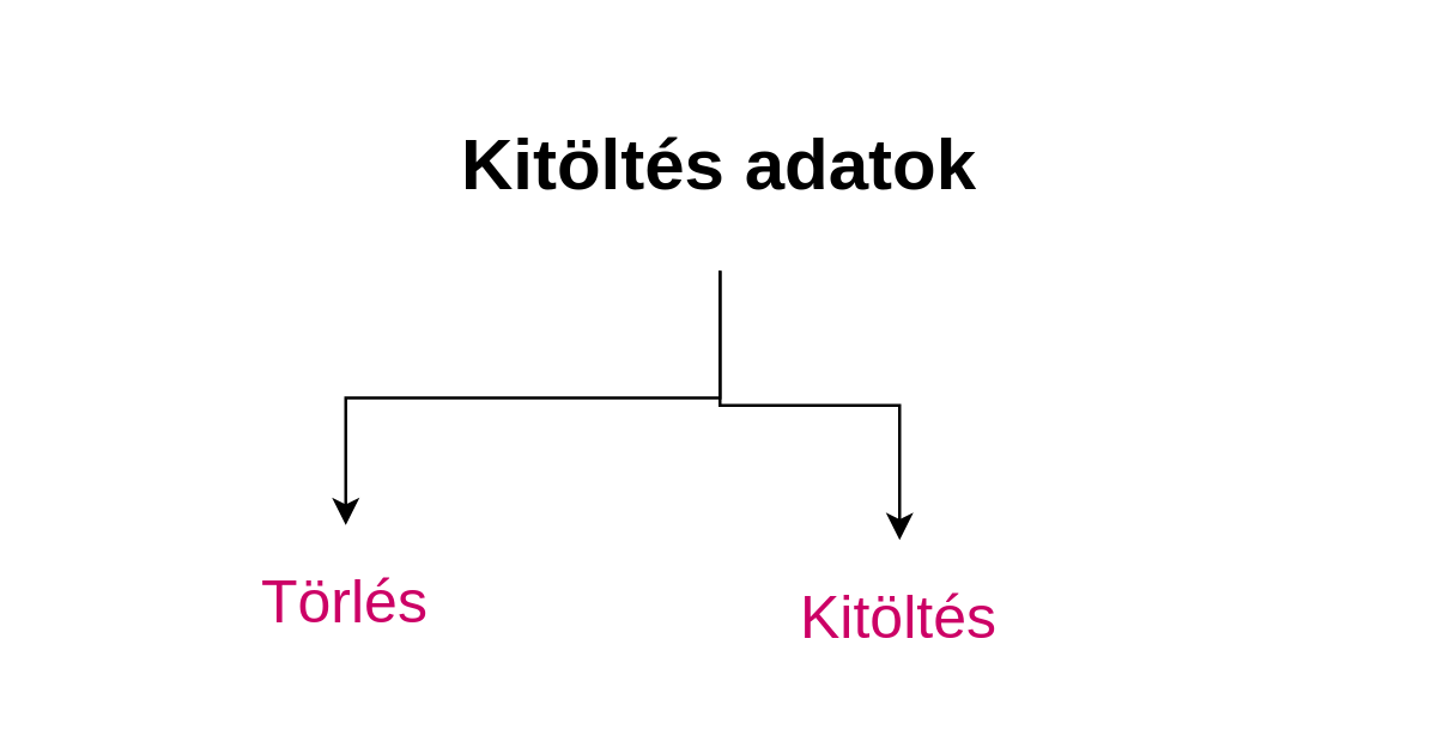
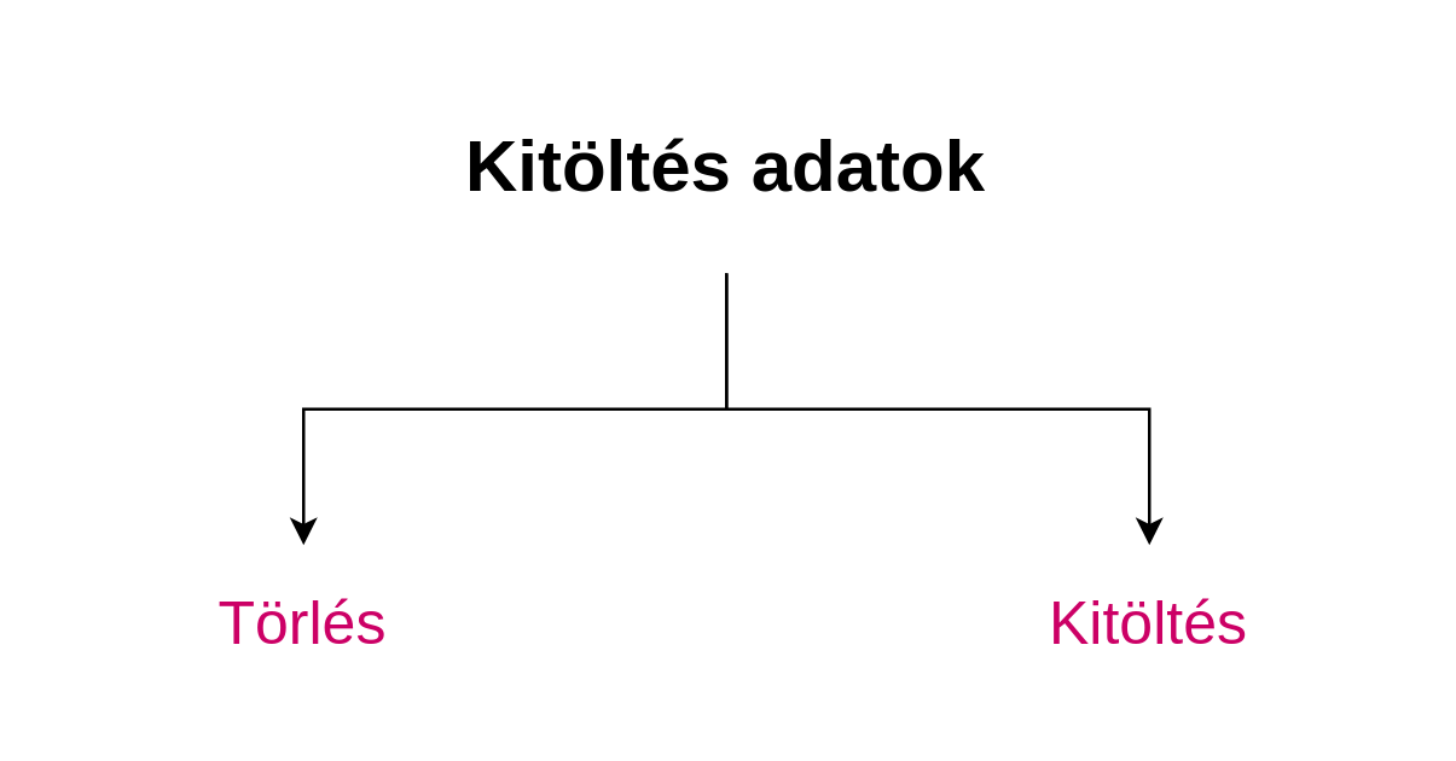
  <mxCell id="0" />
  <mxCell id="1" parent="0" />
  <mxCell id="2" style="edgeStyle=orthogonalEdgeStyle;rounded=0;orthogonalLoop=1;jettySize=auto;html=1;exitX=0.5;exitY=1;exitDx=0;exitDy=0;" edge="1" parent="1" source="4" target="5"><mxGeometry relative="1" as="geometry" /></mxCell>
  <mxCell id="3" style="edgeStyle=orthogonalEdgeStyle;rounded=0;orthogonalLoop=1;jettySize=auto;html=1;exitX=0.5;exitY=1;exitDx=0;exitDy=0;" edge="1" parent="1" source="4" target="6"><mxGeometry relative="1" as="geometry" /></mxCell>
  <mxCell id="4" value="&lt;font style=&quot;font-size: 24px&quot;&gt;&lt;b&gt;Kitöltés adatok&lt;/b&gt;&lt;/font&gt;" style="text;html=1;strokeColor=none;fillColor=none;align=center;verticalAlign=middle;whiteSpace=wrap;rounded=0;" vertex="1" parent="1"><mxGeometry x="140" y="20" width="200" height="70" as="geometry" /></mxCell>
- <mxCell id="5" value="&lt;font style=&quot;font-size: 20px&quot; color=&quot;#cc0066&quot;&gt;Törlés&lt;/font&gt;" style="text;html=1;strokeColor=none;fillColor=none;align=center;verticalAlign=middle;whiteSpace=wrap;rounded=0;" vertex="1" parent="1"><mxGeometry x="35" y="175" width="160" height="50" as="geometry" /></mxCell>
- <mxCell id="6" value="&lt;font style=&quot;font-size: 20px&quot; color=&quot;#cc0066&quot;&gt;Kitöltés&lt;/font&gt;" style="text;html=1;strokeColor=none;fillColor=none;align=center;verticalAlign=middle;whiteSpace=wrap;rounded=0;" vertex="1" parent="1"><mxGeometry x="220" y="180" width="160" height="50" as="geometry" /></mxCell>
+ <mxCell id="5" value="&lt;font style=&quot;font-size: 20px&quot; color=&quot;#cc0066&quot;&gt;Törlés&lt;/font&gt;" style="text;html=1;strokeColor=none;fillColor=none;align=center;verticalAlign=middle;whiteSpace=wrap;rounded=0;" vertex="1" parent="1"><mxGeometry x="20" y="180" width="160" height="50" as="geometry" /></mxCell>
+ <mxCell id="6" value="&lt;font style=&quot;font-size: 20px&quot; color=&quot;#cc0066&quot;&gt;Kitöltés&lt;/font&gt;" style="text;html=1;strokeColor=none;fillColor=none;align=center;verticalAlign=middle;whiteSpace=wrap;rounded=0;" vertex="1" parent="1"><mxGeometry x="300" y="180" width="160" height="50" as="geometry" /></mxCell>
